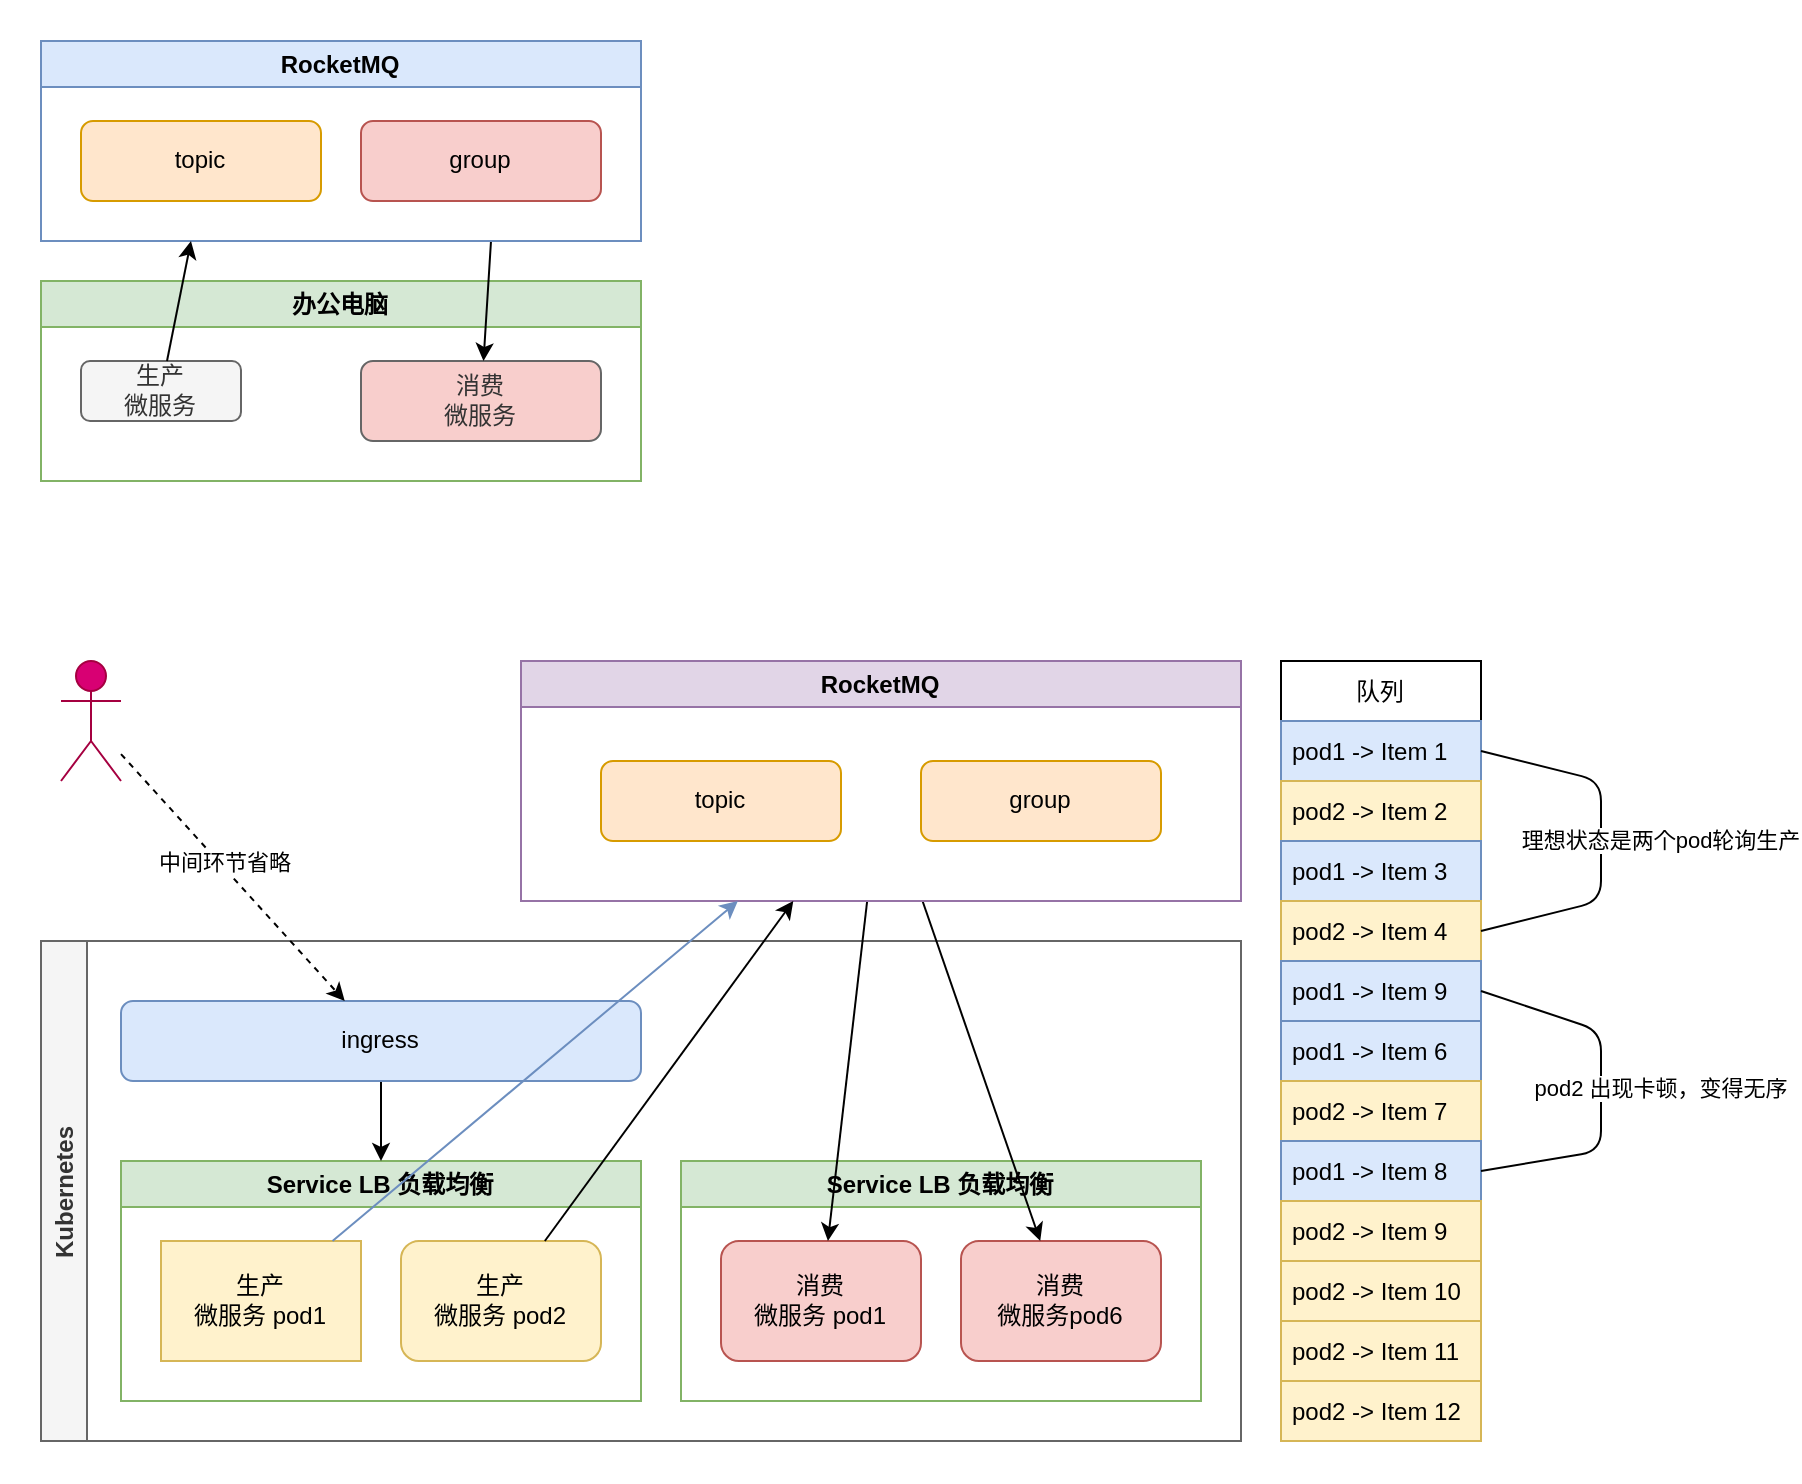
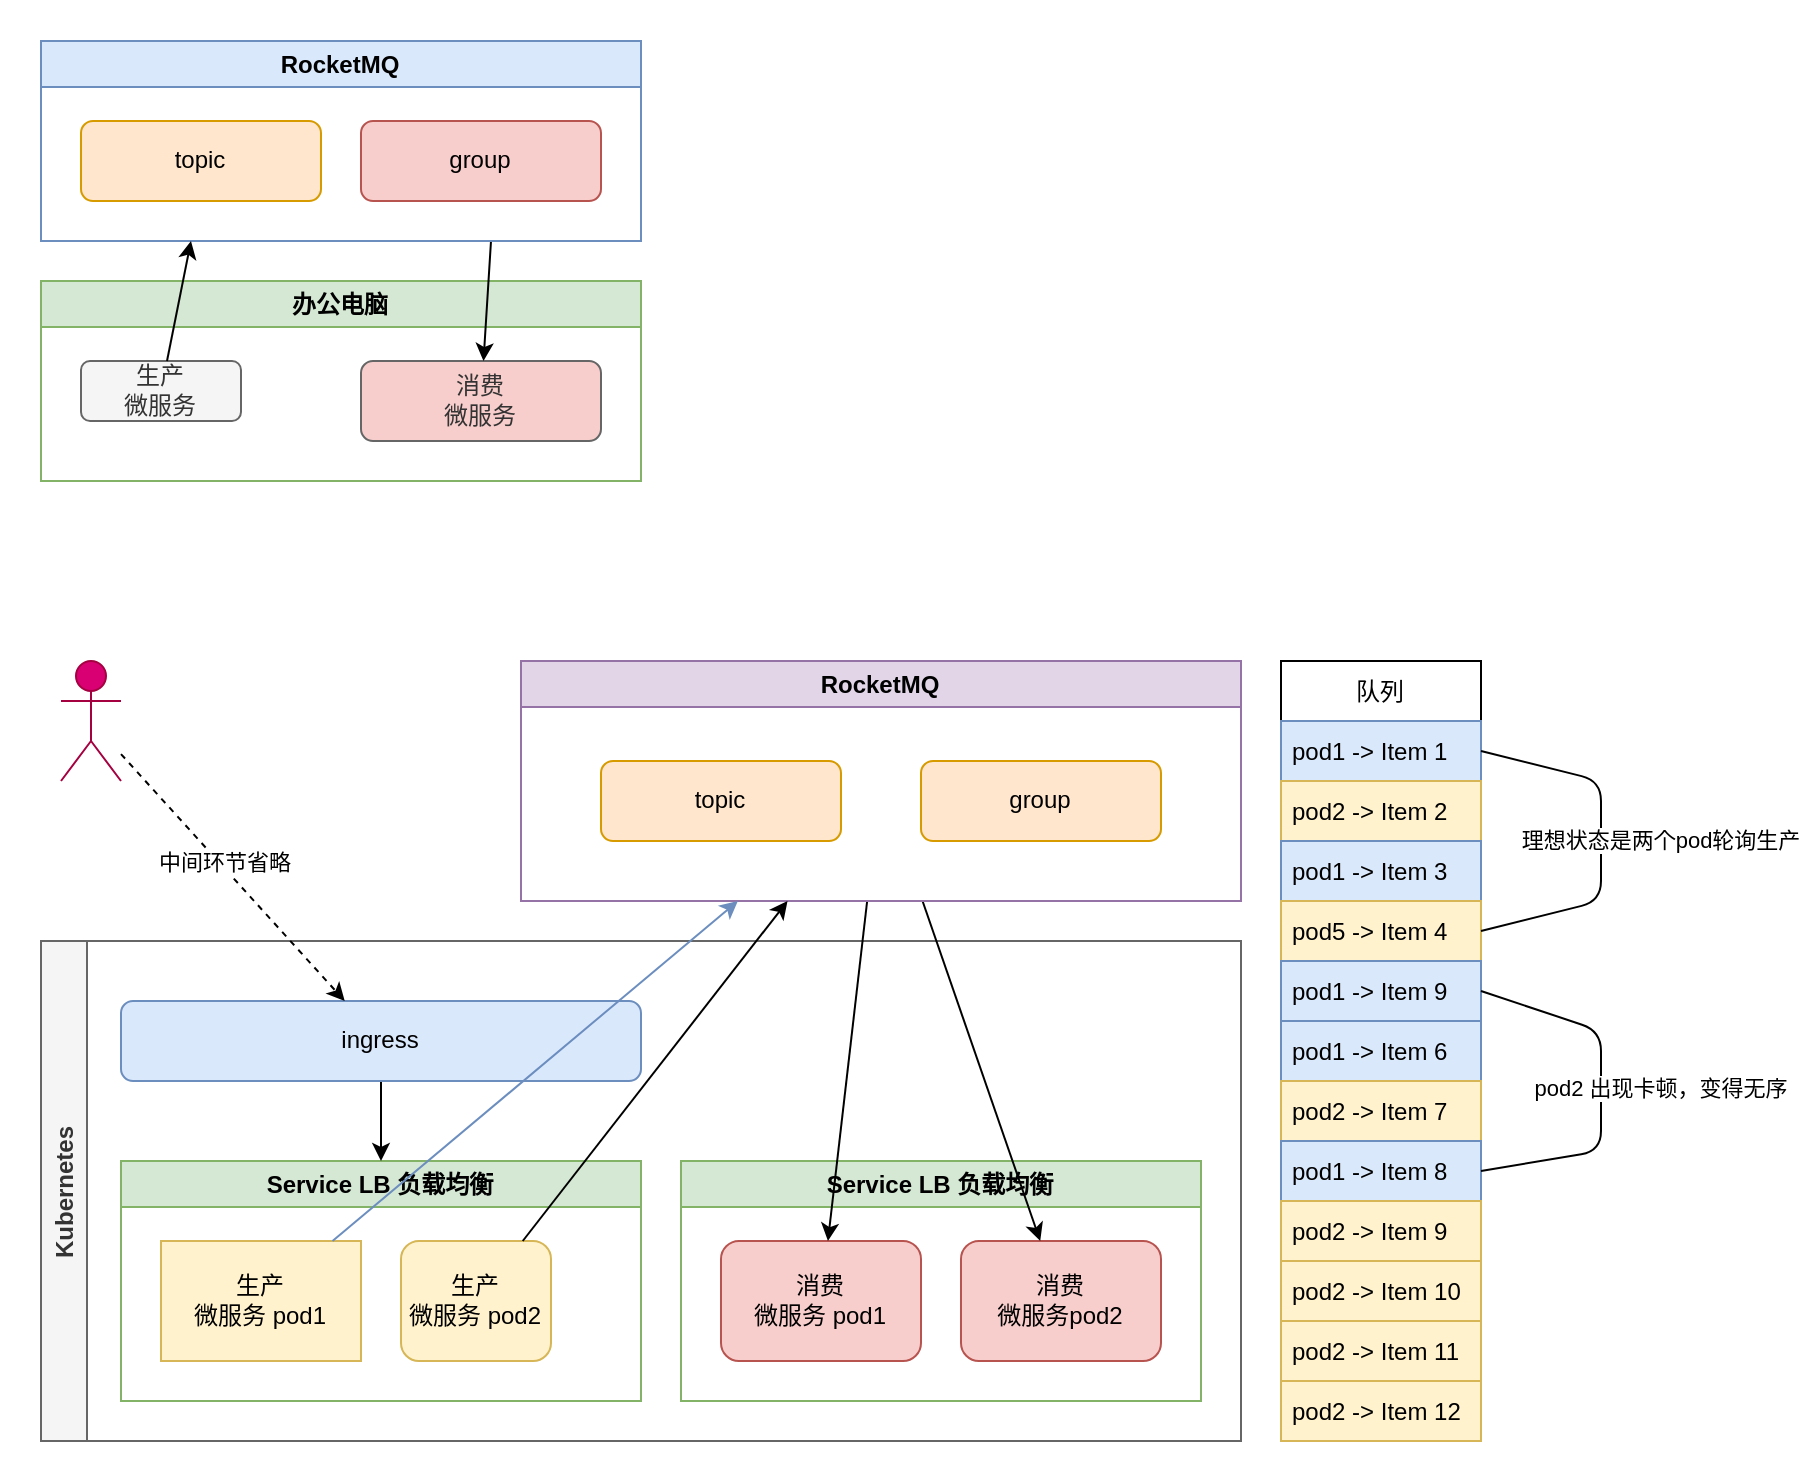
  <mxCell id="0" />
  <mxCell id="1" parent="0" />
  <mxCell id="2" value="Kubernetes" style="swimlane;horizontal=0;fillColor=#f5f5f5;fontColor=#333333;strokeColor=#666666;" parent="1" vertex="1"><mxGeometry x="20" y="470" width="600" height="250" as="geometry" /></mxCell>
  <mxCell id="3" value="Service LB 负载均衡" style="swimlane;fillColor=#d5e8d4;strokeColor=#82b366;" parent="2" vertex="1"><mxGeometry x="320" y="110" width="260" height="120" as="geometry" /></mxCell>
- <mxCell id="4" value="消费&lt;br&gt;微服务pod6" style="rounded=1;whiteSpace=wrap;html=1;fillColor=#f8cecc;strokeColor=#b85450;" parent="3" vertex="1"><mxGeometry x="140" y="40" width="100" height="60" as="geometry" /></mxCell>
+ <mxCell id="4" value="消费&lt;br&gt;微服务pod2" style="rounded=1;whiteSpace=wrap;html=1;fillColor=#f8cecc;strokeColor=#b85450;" parent="3" vertex="1"><mxGeometry x="140" y="40" width="100" height="60" as="geometry" /></mxCell>
  <mxCell id="5" value="消费&lt;br&gt;微服务 pod1" style="rounded=1;whiteSpace=wrap;html=1;fillColor=#f8cecc;strokeColor=#b85450;" parent="3" vertex="1"><mxGeometry x="20" y="40" width="100" height="60" as="geometry" /></mxCell>
  <mxCell id="6" value="Service LB 负载均衡" style="swimlane;fillColor=#d5e8d4;strokeColor=#82b366;" parent="2" vertex="1"><mxGeometry x="40" y="110" width="260" height="120" as="geometry" /></mxCell>
- <mxCell id="7" value="生产&lt;br&gt;微服务 pod2" style="rounded=1;whiteSpace=wrap;html=1;fillColor=#fff2cc;strokeColor=#d6b656;" parent="6" vertex="1"><mxGeometry x="140" y="40" width="100" height="60" as="geometry" /></mxCell>
+ <mxCell id="7" value="生产&lt;br&gt;微服务 pod2" style="rounded=1;whiteSpace=wrap;html=1;fillColor=#fff2cc;strokeColor=#d6b656;" parent="6" vertex="1"><mxGeometry x="140" y="40" width="75" height="60" as="geometry" /></mxCell>
  <mxCell id="8" value="生产&lt;br&gt;微服务 pod1" style="whiteSpace=wrap;html=1;fillColor=#fff2cc;strokeColor=#d6b656;rounded=0;" parent="6" vertex="1"><mxGeometry x="20" y="40" width="100" height="60" as="geometry" /></mxCell>
  <mxCell id="9" style="edgeStyle=none;html=1;entryX=0.5;entryY=0;entryDx=0;entryDy=0;" parent="2" source="10" target="6" edge="1"><mxGeometry relative="1" as="geometry"><mxPoint x="145" y="90" as="sourcePoint" /></mxGeometry></mxCell>
  <mxCell id="10" value="ingress" style="rounded=1;whiteSpace=wrap;html=1;fillColor=#dae8fc;strokeColor=#6c8ebf;" parent="2" vertex="1"><mxGeometry x="40" y="30" width="260" height="40" as="geometry" /></mxCell>
  <mxCell id="11" value="办公电脑" style="swimlane;fillColor=#d5e8d4;strokeColor=#82b366;" parent="1" vertex="1"><mxGeometry x="20" y="140" width="300" height="100" as="geometry" /></mxCell>
  <mxCell id="12" value="生产&lt;br&gt;微服务" style="rounded=1;whiteSpace=wrap;html=1;fillColor=#f5f5f5;fontColor=#333333;strokeColor=#666666;" parent="11" vertex="1"><mxGeometry x="20" y="40" width="80" height="30" as="geometry" /></mxCell>
  <mxCell id="13" value="消费&lt;br&gt;微服务" style="rounded=1;whiteSpace=wrap;html=1;fillColor=#f8cecc;fontColor=#333333;strokeColor=#666666;" parent="11" vertex="1"><mxGeometry x="160" y="40" width="120" height="40" as="geometry" /></mxCell>
  <mxCell id="14" style="edgeStyle=none;html=1;exitX=0.75;exitY=1;exitDx=0;exitDy=0;" parent="1" source="15" target="13" edge="1"><mxGeometry relative="1" as="geometry" /></mxCell>
  <mxCell id="15" value="RocketMQ" style="swimlane;fillColor=#dae8fc;strokeColor=#6c8ebf;" parent="1" vertex="1"><mxGeometry x="20" y="20" width="300" height="100" as="geometry" /></mxCell>
  <mxCell id="16" value="topic" style="rounded=1;whiteSpace=wrap;html=1;fillColor=#ffe6cc;strokeColor=#d79b00;" parent="15" vertex="1"><mxGeometry x="20" y="40" width="120" height="40" as="geometry" /></mxCell>
  <mxCell id="17" value="group" style="rounded=1;whiteSpace=wrap;html=1;fillColor=#f8cecc;strokeColor=#b85450;" parent="15" vertex="1"><mxGeometry x="160" y="40" width="120" height="40" as="geometry" /></mxCell>
  <mxCell id="18" style="edgeStyle=none;html=1;entryX=0.25;entryY=1;entryDx=0;entryDy=0;" parent="1" source="12" target="15" edge="1"><mxGeometry relative="1" as="geometry"><mxPoint x="90" y="120" as="targetPoint" /></mxGeometry></mxCell>
  <mxCell id="19" style="edgeStyle=none;html=1;" parent="1" source="21" target="5" edge="1"><mxGeometry relative="1" as="geometry" /></mxCell>
  <mxCell id="20" style="edgeStyle=none;html=1;" parent="1" source="21" target="4" edge="1"><mxGeometry relative="1" as="geometry" /></mxCell>
  <mxCell id="21" value="RocketMQ" style="swimlane;fillColor=#e1d5e7;strokeColor=#9673a6;" parent="1" vertex="1"><mxGeometry x="260" y="330" width="360" height="120" as="geometry" /></mxCell>
  <mxCell id="22" value="topic" style="rounded=1;whiteSpace=wrap;html=1;fillColor=#ffe6cc;strokeColor=#d79b00;" parent="21" vertex="1"><mxGeometry x="40" y="50" width="120" height="40" as="geometry" /></mxCell>
  <mxCell id="23" value="group" style="rounded=1;whiteSpace=wrap;html=1;fillColor=#ffe6cc;strokeColor=#d79b00;" parent="21" vertex="1"><mxGeometry x="200" y="50" width="120" height="40" as="geometry" /></mxCell>
  <mxCell id="24" style="edgeStyle=none;html=1;fillColor=#dae8fc;strokeColor=#6c8ebf;" parent="1" source="8" target="21" edge="1"><mxGeometry relative="1" as="geometry" /></mxCell>
  <mxCell id="25" style="edgeStyle=none;html=1;" parent="1" source="7" target="21" edge="1"><mxGeometry relative="1" as="geometry" /></mxCell>
  <mxCell id="26" style="edgeStyle=none;html=1;dashed=1;" parent="1" source="28" target="10" edge="1"><mxGeometry relative="1" as="geometry" /></mxCell>
  <mxCell id="27" value="中间环节省略" style="edgeLabel;html=1;align=center;verticalAlign=middle;resizable=0;points=[];" parent="26" vertex="1" connectable="0"><mxGeometry x="-0.104" y="2" relative="1" as="geometry"><mxPoint as="offset" /></mxGeometry></mxCell>
  <mxCell id="28" value="生产者" style="shape=umlActor;verticalLabelPosition=bottom;verticalAlign=top;html=1;outlineConnect=0;fillColor=#d80073;fontColor=#ffffff;strokeColor=#A50040;" parent="1" vertex="1"><mxGeometry x="30" y="330" width="30" height="60" as="geometry" /></mxCell>
  <mxCell id="29" value="队列" style="swimlane;fontStyle=0;childLayout=stackLayout;horizontal=1;startSize=30;horizontalStack=0;resizeParent=1;resizeParentMax=0;resizeLast=0;collapsible=1;marginBottom=0;" vertex="1" parent="1"><mxGeometry x="640" y="330" width="100" height="390" as="geometry" /></mxCell>
  <mxCell id="30" value="pod1 -&gt; Item 1" style="text;strokeColor=#6c8ebf;fillColor=#dae8fc;align=left;verticalAlign=middle;spacingLeft=4;spacingRight=4;overflow=hidden;points=[[0,0.5],[1,0.5]];portConstraint=eastwest;rotatable=0;" vertex="1" parent="29"><mxGeometry y="30" width="100" height="30" as="geometry" /></mxCell>
  <mxCell id="31" value="pod2 -&gt; Item 2" style="text;strokeColor=#d6b656;fillColor=#fff2cc;align=left;verticalAlign=middle;spacingLeft=4;spacingRight=4;overflow=hidden;points=[[0,0.5],[1,0.5]];portConstraint=eastwest;rotatable=0;" vertex="1" parent="29"><mxGeometry y="60" width="100" height="30" as="geometry" /></mxCell>
  <mxCell id="32" value="pod1 -&gt; Item 3" style="text;strokeColor=#6c8ebf;fillColor=#dae8fc;align=left;verticalAlign=middle;spacingLeft=4;spacingRight=4;overflow=hidden;points=[[0,0.5],[1,0.5]];portConstraint=eastwest;rotatable=0;" vertex="1" parent="29"><mxGeometry y="90" width="100" height="30" as="geometry" /></mxCell>
- <mxCell id="33" value="pod2 -&gt; Item 4" style="text;strokeColor=#d6b656;fillColor=#fff2cc;align=left;verticalAlign=middle;spacingLeft=4;spacingRight=4;overflow=hidden;points=[[0,0.5],[1,0.5]];portConstraint=eastwest;rotatable=0;" vertex="1" parent="29"><mxGeometry y="120" width="100" height="30" as="geometry" /></mxCell>
+ <mxCell id="33" value="pod5 -&gt; Item 4" style="text;strokeColor=#d6b656;fillColor=#fff2cc;align=left;verticalAlign=middle;spacingLeft=4;spacingRight=4;overflow=hidden;points=[[0,0.5],[1,0.5]];portConstraint=eastwest;rotatable=0;" vertex="1" parent="29"><mxGeometry y="120" width="100" height="30" as="geometry" /></mxCell>
  <mxCell id="34" value="pod1 -&gt; Item 9" style="text;strokeColor=#6c8ebf;fillColor=#dae8fc;align=left;verticalAlign=middle;spacingLeft=4;spacingRight=4;overflow=hidden;points=[[0,0.5],[1,0.5]];portConstraint=eastwest;rotatable=0;" vertex="1" parent="29"><mxGeometry y="150" width="100" height="30" as="geometry" /></mxCell>
  <mxCell id="35" value="pod1 -&gt; Item 6" style="text;strokeColor=#6c8ebf;fillColor=#dae8fc;align=left;verticalAlign=middle;spacingLeft=4;spacingRight=4;overflow=hidden;points=[[0,0.5],[1,0.5]];portConstraint=eastwest;rotatable=0;" vertex="1" parent="29"><mxGeometry y="180" width="100" height="30" as="geometry" /></mxCell>
  <mxCell id="36" value="pod2 -&gt; Item 7" style="text;strokeColor=#d6b656;fillColor=#fff2cc;align=left;verticalAlign=middle;spacingLeft=4;spacingRight=4;overflow=hidden;points=[[0,0.5],[1,0.5]];portConstraint=eastwest;rotatable=0;" vertex="1" parent="29"><mxGeometry y="210" width="100" height="30" as="geometry" /></mxCell>
  <mxCell id="37" value="pod1 -&gt; Item 8" style="text;strokeColor=#6c8ebf;fillColor=#dae8fc;align=left;verticalAlign=middle;spacingLeft=4;spacingRight=4;overflow=hidden;points=[[0,0.5],[1,0.5]];portConstraint=eastwest;rotatable=0;" vertex="1" parent="29"><mxGeometry y="240" width="100" height="30" as="geometry" /></mxCell>
  <mxCell id="38" value="pod2 -&gt; Item 9" style="text;strokeColor=#d6b656;fillColor=#fff2cc;align=left;verticalAlign=middle;spacingLeft=4;spacingRight=4;overflow=hidden;points=[[0,0.5],[1,0.5]];portConstraint=eastwest;rotatable=0;" vertex="1" parent="29"><mxGeometry y="270" width="100" height="30" as="geometry" /></mxCell>
  <mxCell id="39" value="pod2 -&gt; Item 10" style="text;strokeColor=#d6b656;fillColor=#fff2cc;align=left;verticalAlign=middle;spacingLeft=4;spacingRight=4;overflow=hidden;points=[[0,0.5],[1,0.5]];portConstraint=eastwest;rotatable=0;" vertex="1" parent="29"><mxGeometry y="300" width="100" height="30" as="geometry" /></mxCell>
  <mxCell id="40" value="pod2 -&gt; Item 11" style="text;strokeColor=#d6b656;fillColor=#fff2cc;align=left;verticalAlign=middle;spacingLeft=4;spacingRight=4;overflow=hidden;points=[[0,0.5],[1,0.5]];portConstraint=eastwest;rotatable=0;" vertex="1" parent="29"><mxGeometry y="330" width="100" height="30" as="geometry" /></mxCell>
  <mxCell id="41" value="pod2 -&gt; Item 12" style="text;strokeColor=#d6b656;fillColor=#fff2cc;align=left;verticalAlign=middle;spacingLeft=4;spacingRight=4;overflow=hidden;points=[[0,0.5],[1,0.5]];portConstraint=eastwest;rotatable=0;" vertex="1" parent="29"><mxGeometry y="360" width="100" height="30" as="geometry" /></mxCell>
  <mxCell id="42" value="理想状态是两个pod轮询生产" style="endArrow=none;html=1;exitX=1;exitY=0.5;exitDx=0;exitDy=0;entryX=1;entryY=0.5;entryDx=0;entryDy=0;" edge="1" parent="29" source="30" target="33"><mxGeometry y="30" width="50" height="50" relative="1" as="geometry"><mxPoint x="120" y="55" as="sourcePoint" /><mxPoint x="170" y="100" as="targetPoint" /><Array as="points"><mxPoint x="160" y="60" /><mxPoint x="160" y="120" /></Array><mxPoint as="offset" /></mxGeometry></mxCell>
  <mxCell id="43" value="pod2 出现卡顿，变得无序" style="endArrow=none;html=1;exitX=1;exitY=0.5;exitDx=0;exitDy=0;entryX=1;entryY=0.5;entryDx=0;entryDy=0;" edge="1" parent="29" source="34" target="37"><mxGeometry y="30" width="50" height="50" relative="1" as="geometry"><mxPoint x="100" y="170" as="sourcePoint" /><mxPoint x="100" y="260" as="targetPoint" /><Array as="points"><mxPoint x="160" y="185" /><mxPoint x="160" y="245" /></Array><mxPoint as="offset" /></mxGeometry></mxCell>
